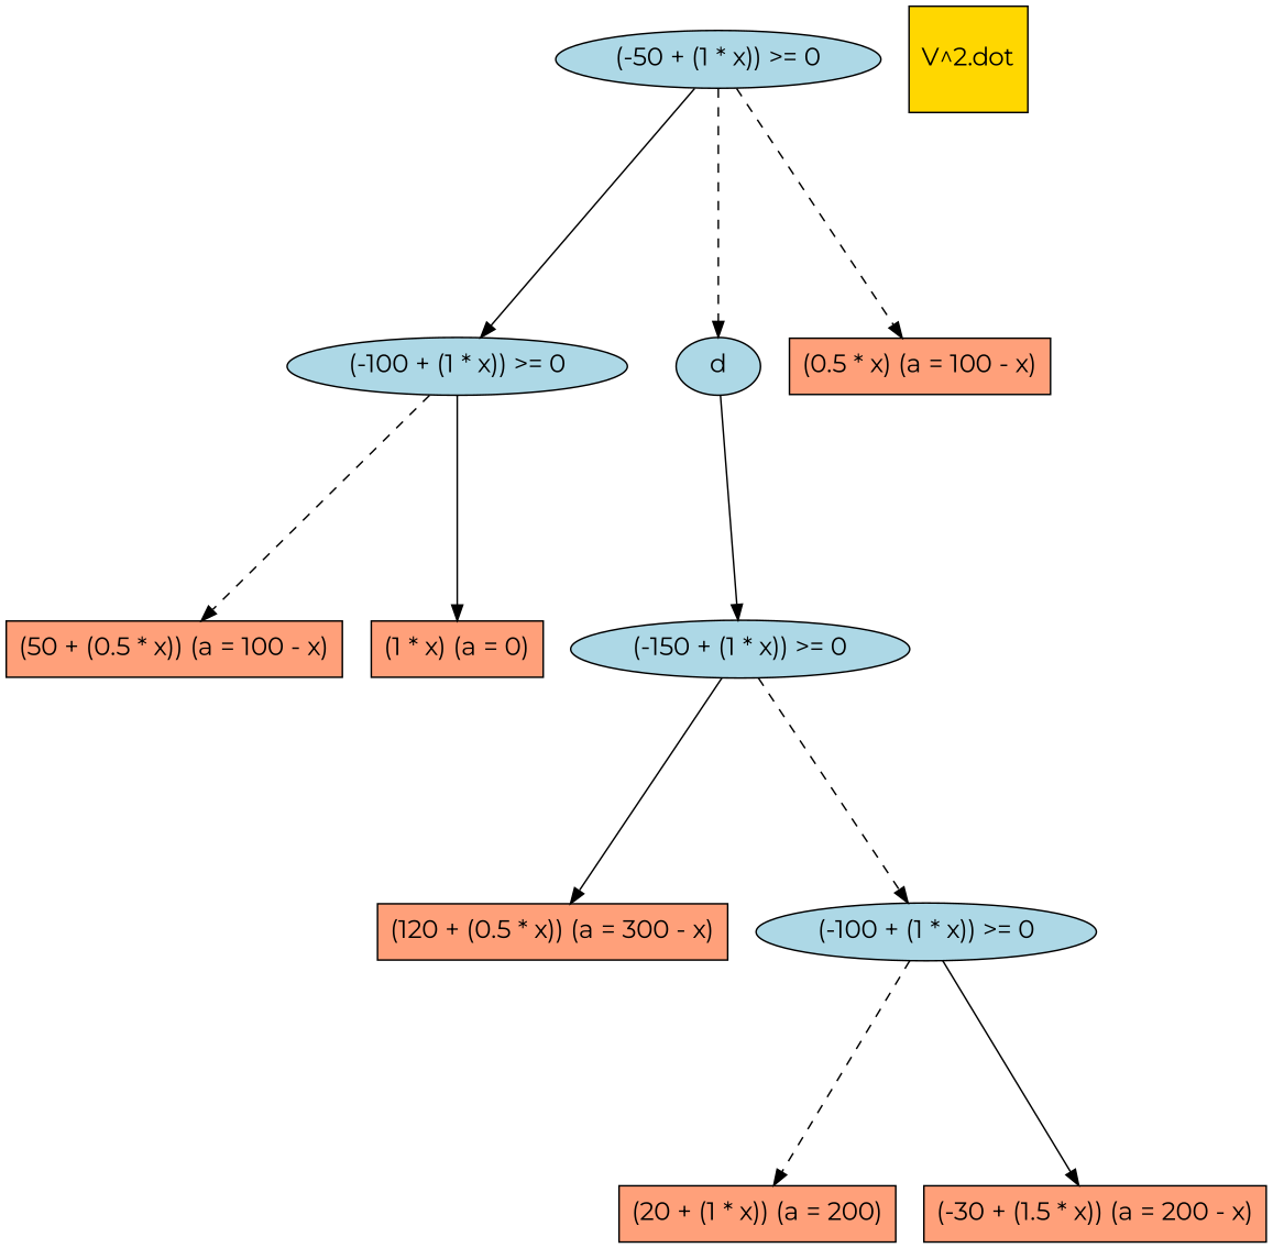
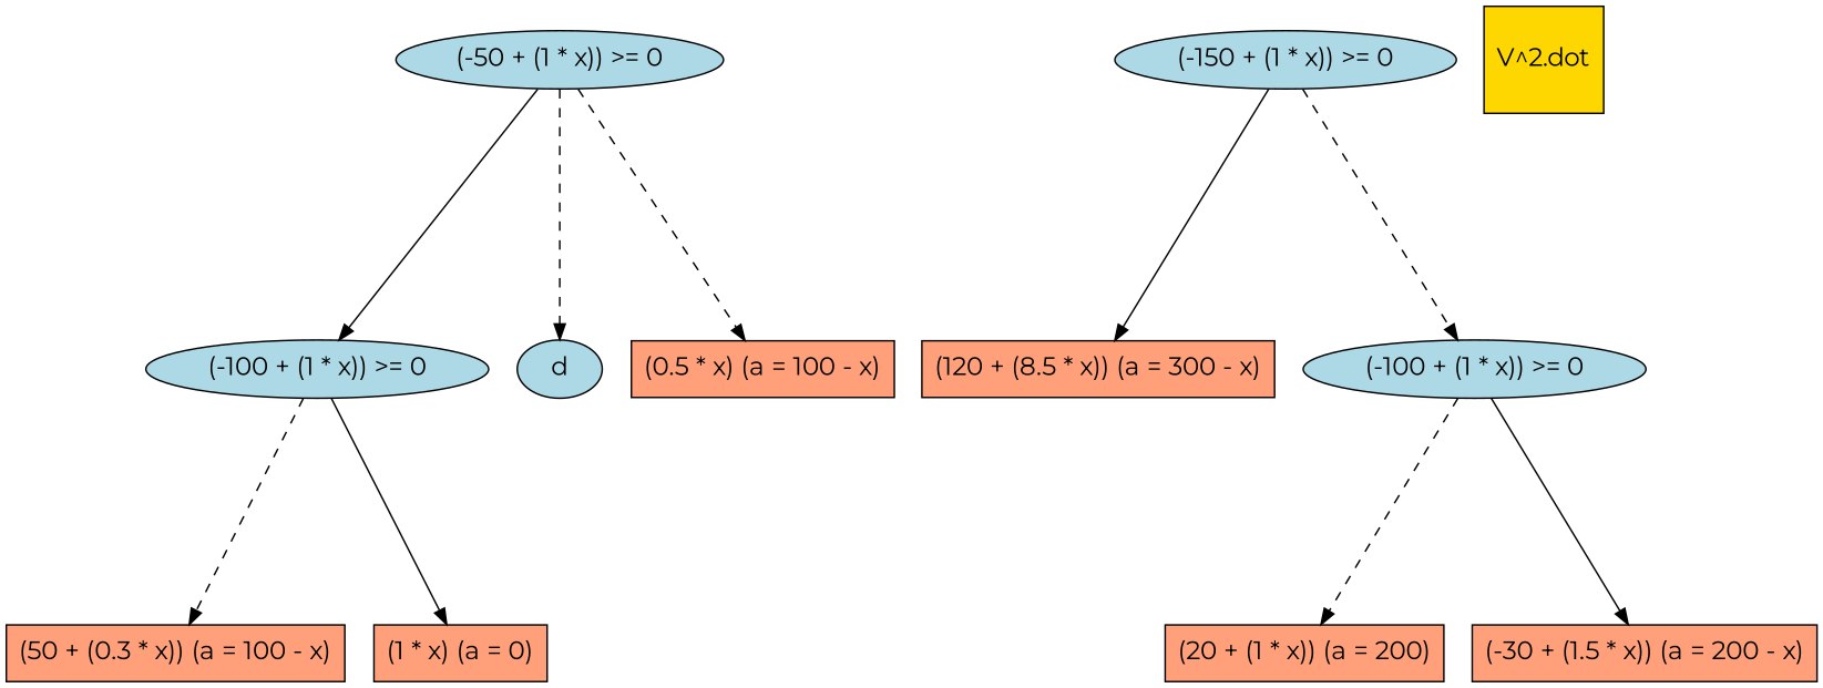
  digraph {
    fontname=Montserrat
    fontsize=16
    ranksep=2.00
    node [fillcolor=lightsalmon fontname=Montserrat fontsize=16 style=filled shape=box]
    edge [fontname=Montserrat]
    n1 [fillcolor=lightblue height=0.51069 label="(-100 + (1 * x)) >= 0" width=2.9217 shape=""]
-   n2 [label="(50 + (0.5 * x)) (a = 100 - x)" width=1.5625]
+   n2 [label="(50 + (0.3 * x)) (a = 100 - x)" width=1.5625]
    n3 [label="(1 * x) (a = 0)" width=0.80556]
-   n4 [label="(120 + (0.5 * x)) (a = 300 - x)" width=1.6944]
+   n4 [label="(120 + (8.5 * x)) (a = 300 - x)" width=1.6944]
    n5 [fillcolor=lightblue height=0.51069 label="(-100 + (1 * x)) >= 0" width=2.9217 shape=""]
    n6 [label="(20 + (1 * x)) (a = 200)" width=1.3958]
    n7 [label="(-30 + (1.5 * x)) (a = 200 - x)" width=1.6458]
    n8 [fillcolor=gold height=0.94444 label="V^2.dot" width=0.94444]
    n9 [fillcolor=lightblue height=0.51069 label=d shape=""]
    n10 [fillcolor=lightblue height=0.51069 label="(-150 + (1 * x)) >= 0" width=2.9217 shape=""]
    n11 [fillcolor=lightblue height=0.51069 label="(-50 + (1 * x)) >= 0" width=2.736 shape=""]
    n12 [label="(0.5 * x) (a = 100 - x)" width=0.97222]
    n1 -> n2 [style=dashed]
    n1 -> n3
    n5 -> n6 [style=dashed]
    n5 -> n7
-   n9 -> n10
    n10 -> n4
    n10 -> n5 [style=dashed]
    n11 -> n1
    n11 -> n9 [style=dashed]
    n11 -> n12 [style=dashed]
  }
